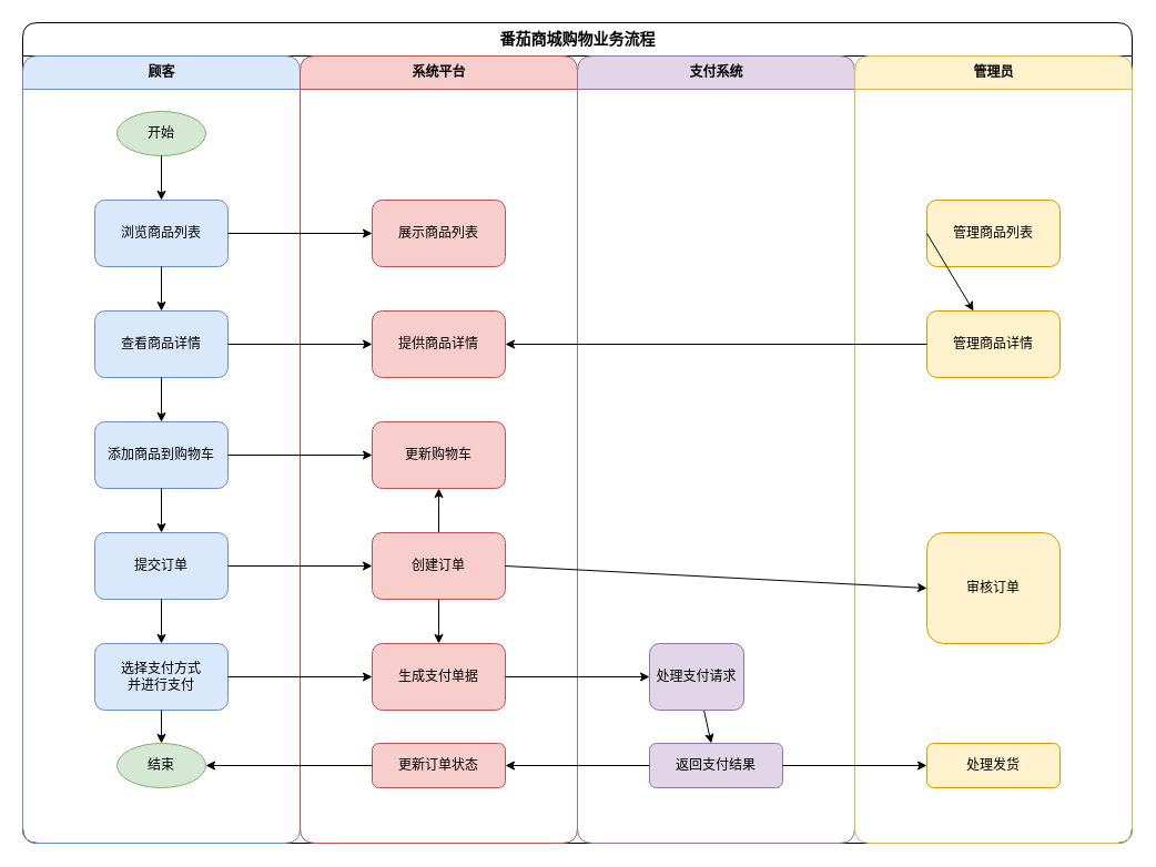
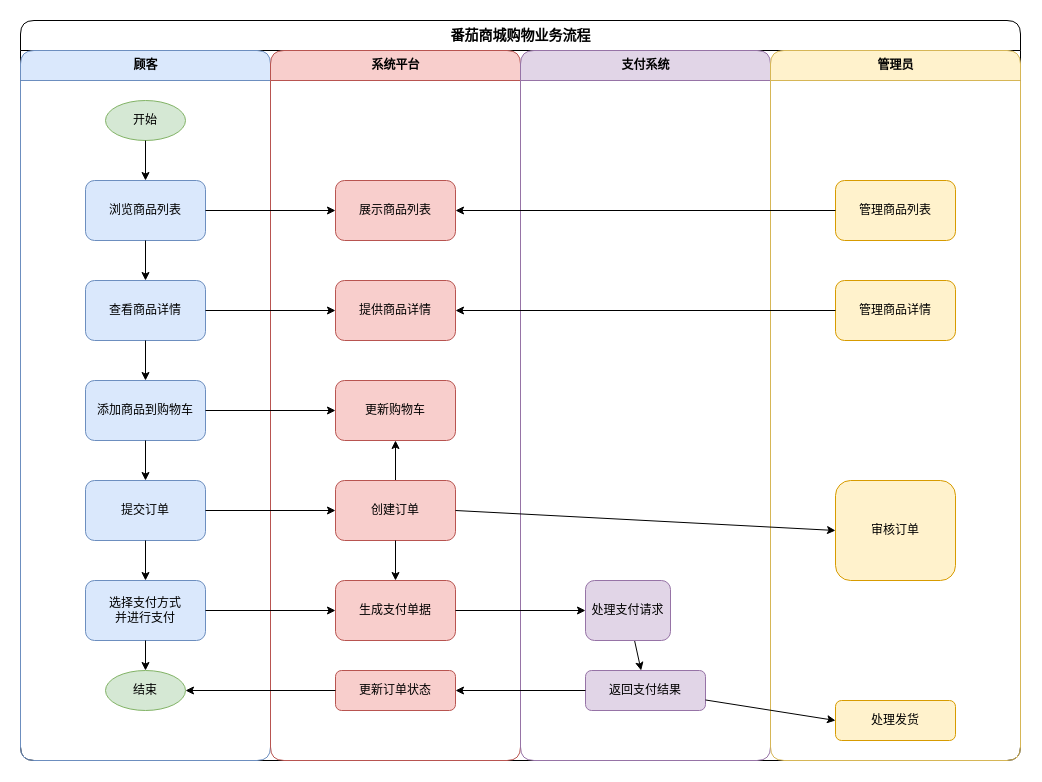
  <mxCell id="0" />
  <mxCell id="1" parent="0" />
  <mxCell id="2" value="番茄商城购物业务流程" style="swimlane;childLayout=stackLayout;resizeParent=1;resizeParentMax=0;startSize=30;html=1;fontSize=14;fontStyle=1;rounded=1;" parent="1" vertex="1"><mxGeometry x="20" y="20" width="1000" height="740" as="geometry" /></mxCell>
  <mxCell id="3" value="顾客" style="swimlane;startSize=30;html=1;fillColor=#dae8fc;strokeColor=#6c8ebf;rounded=1;" parent="2" vertex="1"><mxGeometry y="30" width="250" height="710" as="geometry" /></mxCell>
  <mxCell id="4" value="开始" style="ellipse;whiteSpace=wrap;html=1;fillColor=#d5e8d4;strokeColor=#82b366;rounded=1;" parent="3" vertex="1"><mxGeometry x="85" y="50" width="80" height="40" as="geometry" /></mxCell>
  <mxCell id="5" value="浏览商品列表" style="rounded=1;whiteSpace=wrap;html=1;fillColor=#DAE8FC;strokeColor=#6C8EBF;" parent="3" vertex="1"><mxGeometry x="65" y="130" width="120" height="60" as="geometry" /></mxCell>
  <mxCell id="6" value="查看商品详情" style="rounded=1;whiteSpace=wrap;html=1;fillColor=#DAE8FC;strokeColor=#6C8EBF;" parent="3" vertex="1"><mxGeometry x="65" y="230" width="120" height="60" as="geometry" /></mxCell>
  <mxCell id="7" value="添加商品到购物车" style="rounded=1;whiteSpace=wrap;html=1;fillColor=#DAE8FC;strokeColor=#6C8EBF;" parent="3" vertex="1"><mxGeometry x="65" y="330" width="120" height="60" as="geometry" /></mxCell>
  <mxCell id="8" value="提交订单" style="rounded=1;whiteSpace=wrap;html=1;fillColor=#DAE8FC;strokeColor=#6C8EBF;" parent="3" vertex="1"><mxGeometry x="65" y="430" width="120" height="60" as="geometry" /></mxCell>
  <mxCell id="9" value="选择支付方式&lt;br&gt;并进行支付" style="rounded=1;whiteSpace=wrap;html=1;fillColor=#DAE8FC;strokeColor=#6C8EBF;" parent="3" vertex="1"><mxGeometry x="65" y="530" width="120" height="60" as="geometry" /></mxCell>
  <mxCell id="10" value="结束" style="ellipse;whiteSpace=wrap;html=1;fillColor=#d5e8d4;strokeColor=#82b366;rounded=1;" parent="3" vertex="1"><mxGeometry x="85" y="620" width="80" height="40" as="geometry" /></mxCell>
  <mxCell id="11" style="edgeStyle=orthogonalEdgeStyle;html=1;exitX=0.5;exitY=1;exitDx=0;exitDy=0;entryX=0.5;entryY=0;entryDx=0;entryDy=0;rounded=1;" parent="3" source="4" target="5" edge="1"><mxGeometry relative="1" as="geometry" /></mxCell>
  <mxCell id="12" style="edgeStyle=orthogonalEdgeStyle;html=1;exitX=0.5;exitY=1;exitDx=0;exitDy=0;entryX=0.5;entryY=0;entryDx=0;entryDy=0;rounded=1;" parent="3" source="5" target="6" edge="1"><mxGeometry relative="1" as="geometry" /></mxCell>
  <mxCell id="13" style="edgeStyle=orthogonalEdgeStyle;html=1;exitX=0.5;exitY=1;exitDx=0;exitDy=0;entryX=0.5;entryY=0;entryDx=0;entryDy=0;rounded=1;" parent="3" source="6" target="7" edge="1"><mxGeometry relative="1" as="geometry" /></mxCell>
  <mxCell id="14" style="edgeStyle=orthogonalEdgeStyle;html=1;exitX=0.5;exitY=1;exitDx=0;exitDy=0;entryX=0.5;entryY=0;entryDx=0;entryDy=0;rounded=1;" parent="3" source="7" target="8" edge="1"><mxGeometry relative="1" as="geometry" /></mxCell>
  <mxCell id="15" style="edgeStyle=orthogonalEdgeStyle;html=1;exitX=0.5;exitY=1;exitDx=0;exitDy=0;entryX=0.5;entryY=0;entryDx=0;entryDy=0;rounded=1;" parent="3" source="8" target="9" edge="1"><mxGeometry relative="1" as="geometry" /></mxCell>
  <mxCell id="16" style="edgeStyle=orthogonalEdgeStyle;html=1;exitX=0.5;exitY=1;exitDx=0;exitDy=0;entryX=0.5;entryY=0;entryDx=0;entryDy=0;rounded=1;" parent="3" source="9" target="10" edge="1"><mxGeometry relative="1" as="geometry" /></mxCell>
  <mxCell id="17" value="系统平台" style="swimlane;startSize=30;html=1;fillColor=#f8cecc;strokeColor=#b85450;rounded=1;" parent="2" vertex="1"><mxGeometry x="250" y="30" width="250" height="710" as="geometry" /></mxCell>
  <mxCell id="18" value="展示商品列表" style="rounded=1;whiteSpace=wrap;html=1;fillColor=#f8cecc;strokeColor=#b85450;" parent="17" vertex="1"><mxGeometry x="65" y="130" width="120" height="60" as="geometry" /></mxCell>
  <mxCell id="19" value="提供商品详情" style="rounded=1;whiteSpace=wrap;html=1;fillColor=#f8cecc;strokeColor=#b85450;" parent="17" vertex="1"><mxGeometry x="65" y="230" width="120" height="60" as="geometry" /></mxCell>
  <mxCell id="20" value="更新购物车" style="rounded=1;whiteSpace=wrap;html=1;fillColor=#f8cecc;strokeColor=#b85450;" parent="17" vertex="1"><mxGeometry x="65" y="330" width="120" height="60" as="geometry" /></mxCell>
  <mxCell id="21" value="" style="edgeStyle=none;html=1;" edge="1" parent="17" source="22" target="20"><mxGeometry relative="1" as="geometry" /></mxCell>
  <mxCell id="22" value="创建订单" style="rounded=1;whiteSpace=wrap;html=1;fillColor=#f8cecc;strokeColor=#b85450;" parent="17" vertex="1"><mxGeometry x="65" y="430" width="120" height="60" as="geometry" /></mxCell>
  <mxCell id="23" value="" style="edgeStyle=none;html=1;" edge="1" parent="17" source="22" target="24"><mxGeometry relative="1" as="geometry" /></mxCell>
  <mxCell id="24" value="生成支付单据" style="rounded=1;whiteSpace=wrap;html=1;fillColor=#f8cecc;strokeColor=#b85450;" parent="17" vertex="1"><mxGeometry x="65" y="530" width="120" height="60" as="geometry" /></mxCell>
  <mxCell id="25" value="更新订单状态" style="rounded=1;whiteSpace=wrap;html=1;fillColor=#f8cecc;strokeColor=#b85450;" parent="17" vertex="1"><mxGeometry x="65" y="620" width="120" height="40" as="geometry" /></mxCell>
  <mxCell id="26" value="支付系统" style="swimlane;startSize=30;html=1;fillColor=#e1d5e7;strokeColor=#9673a6;rounded=1;" parent="2" vertex="1"><mxGeometry x="500" y="30" width="250" height="710" as="geometry" /></mxCell>
  <mxCell id="27" value="" style="edgeStyle=none;html=1;" edge="1" parent="26" source="28" target="29"><mxGeometry relative="1" as="geometry" /></mxCell>
  <mxCell id="28" value="处理支付请求" style="rounded=1;whiteSpace=wrap;html=1;fillColor=#e1d5e7;strokeColor=#9673a6;" parent="26" vertex="1"><mxGeometry x="65" y="530" width="85" height="60" as="geometry" /></mxCell>
  <mxCell id="29" value="返回支付结果" style="rounded=1;whiteSpace=wrap;html=1;fillColor=#e1d5e7;strokeColor=#9673a6;" parent="26" vertex="1"><mxGeometry x="65" y="620" width="120" height="40" as="geometry" /></mxCell>
  <mxCell id="30" value="管理员" style="swimlane;startSize=30;html=1;fillColor=#fff2cc;strokeColor=#d6b656;rounded=1;" parent="2" vertex="1"><mxGeometry x="750" y="30" width="250" height="710" as="geometry" /></mxCell>
  <mxCell id="31" value="管理商品详情" style="rounded=1;whiteSpace=wrap;html=1;fillColor=#FFF2CC;strokeColor=#d79b00;" parent="30" vertex="1"><mxGeometry x="65" y="230" width="120" height="60" as="geometry" /></mxCell>
  <mxCell id="32" value="审核订单" style="rounded=1;whiteSpace=wrap;html=1;fillColor=#FFF2CC;strokeColor=#D79B00;" parent="30" vertex="1"><mxGeometry x="65" y="430" width="120" height="100" as="geometry" /></mxCell>
- <mxCell id="33" value="处理发货" style="rounded=1;whiteSpace=wrap;html=1;fillColor=#FFF2CC;strokeColor=#D79B00;" parent="30" vertex="1"><mxGeometry x="65" y="620" width="120" height="40" as="geometry" /></mxCell>
+ <mxCell id="33" value="处理发货" style="rounded=1;whiteSpace=wrap;html=1;fillColor=#FFF2CC;strokeColor=#D79B00;" parent="30" vertex="1"><mxGeometry x="65" y="650" width="120" height="40" as="geometry" /></mxCell>
  <mxCell id="34" value="管理商品列表" style="rounded=1;whiteSpace=wrap;html=1;fillColor=#FFF2CC;strokeColor=#d79b00;" vertex="1" parent="30"><mxGeometry x="65" y="130" width="120" height="60" as="geometry" /></mxCell>
  <mxCell id="35" style="edgeStyle=orthogonalEdgeStyle;html=1;exitX=1;exitY=0.5;exitDx=0;exitDy=0;entryX=0;entryY=0.5;entryDx=0;entryDy=0;rounded=1;" parent="2" source="5" target="18" edge="1"><mxGeometry relative="1" as="geometry" /></mxCell>
  <mxCell id="36" style="edgeStyle=orthogonalEdgeStyle;html=1;exitX=1;exitY=0.5;exitDx=0;exitDy=0;entryX=0;entryY=0.5;entryDx=0;entryDy=0;rounded=1;" parent="2" source="6" target="19" edge="1"><mxGeometry relative="1" as="geometry" /></mxCell>
  <mxCell id="37" style="edgeStyle=orthogonalEdgeStyle;html=1;exitX=1;exitY=0.5;exitDx=0;exitDy=0;entryX=0;entryY=0.5;entryDx=0;entryDy=0;rounded=1;" parent="2" source="7" target="20" edge="1"><mxGeometry relative="1" as="geometry" /></mxCell>
  <mxCell id="38" style="edgeStyle=orthogonalEdgeStyle;html=1;exitX=1;exitY=0.5;exitDx=0;exitDy=0;entryX=0;entryY=0.5;entryDx=0;entryDy=0;rounded=1;" parent="2" source="8" target="22" edge="1"><mxGeometry relative="1" as="geometry" /></mxCell>
  <mxCell id="39" style="edgeStyle=orthogonalEdgeStyle;html=1;exitX=1;exitY=0.5;exitDx=0;exitDy=0;entryX=0;entryY=0.5;entryDx=0;entryDy=0;rounded=1;" parent="2" source="9" target="24" edge="1"><mxGeometry relative="1" as="geometry" /></mxCell>
  <mxCell id="40" style="edgeStyle=orthogonalEdgeStyle;html=1;exitX=1;exitY=0.5;exitDx=0;exitDy=0;entryX=0;entryY=0.5;entryDx=0;entryDy=0;rounded=1;" parent="2" source="24" target="28" edge="1"><mxGeometry relative="1" as="geometry" /></mxCell>
  <mxCell id="41" style="edgeStyle=orthogonalEdgeStyle;html=1;exitX=0;exitY=0.5;exitDx=0;exitDy=0;entryX=1;entryY=0.5;entryDx=0;entryDy=0;rounded=1;" parent="2" source="29" target="25" edge="1"><mxGeometry relative="1" as="geometry" /></mxCell>
  <mxCell id="42" value="" style="edgeStyle=orthogonalEdgeStyle;html=1;entryX=1;entryY=0.5;entryDx=0;entryDy=0;" edge="1" parent="2" source="31" target="19"><mxGeometry relative="1" as="geometry"><mxPoint x="735" y="240" as="targetPoint" /></mxGeometry></mxCell>
  <mxCell id="43" value="" style="edgeStyle=none;html=1;exitX=0;exitY=0.5;exitDx=0;exitDy=0;" edge="1" parent="2" source="25" target="10"><mxGeometry relative="1" as="geometry"><mxPoint x="260" y="670" as="sourcePoint" /></mxGeometry></mxCell>
- <mxCell id="44" value="" style="edgeStyle=none;html=1;exitX=0;exitY=0.5;exitDx=0;exitDy=0;" edge="1" parent="2" source="34" target="31"><mxGeometry relative="1" as="geometry"><mxPoint x="515" y="190" as="sourcePoint" /></mxGeometry></mxCell>
+ <mxCell id="44" value="" style="edgeStyle=none;html=1;exitX=0;exitY=0.5;exitDx=0;exitDy=0;" edge="1" parent="2" source="34" target="18"><mxGeometry relative="1" as="geometry"><mxPoint x="515" y="190" as="sourcePoint" /></mxGeometry></mxCell>
  <mxCell id="45" value="" style="edgeStyle=none;html=1;entryX=0;entryY=0.5;entryDx=0;entryDy=0;exitX=1;exitY=0.5;exitDx=0;exitDy=0;" edge="1" parent="2" source="22" target="32"><mxGeometry relative="1" as="geometry"><mxPoint x="765" y="590" as="targetPoint" /></mxGeometry></mxCell>
  <mxCell id="46" value="" style="edgeStyle=none;html=1;entryX=0;entryY=0.5;entryDx=0;entryDy=0;" edge="1" parent="2" source="29" target="33"><mxGeometry relative="1" as="geometry"><mxPoint x="765" y="670" as="targetPoint" /></mxGeometry></mxCell>
